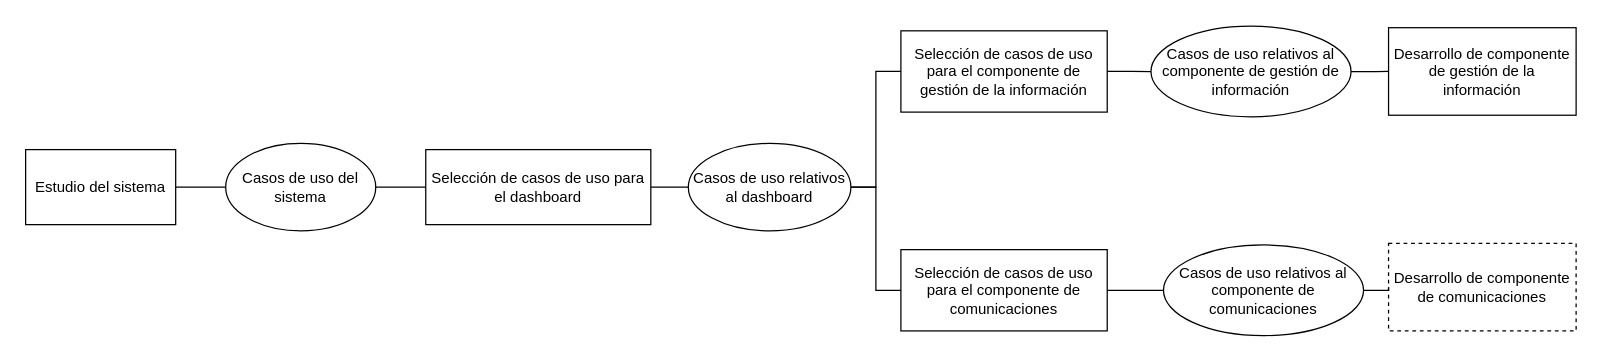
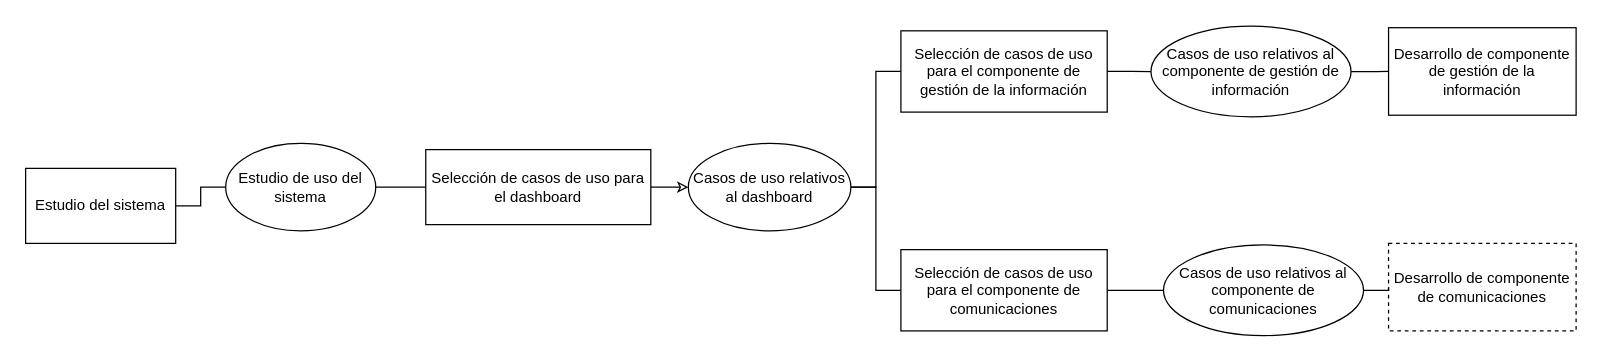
  <mxCell id="0" />
  <mxCell id="1" parent="0" />
  <mxCell id="2" value="Desarrollo de componente de gestión de la información" style="rounded=0;whiteSpace=wrap;html=1;" vertex="1" parent="1"><mxGeometry x="1110" y="21.5" width="150" height="70" as="geometry" /></mxCell>
  <mxCell id="3" value="Desarrollo de componente de comunicaciones" style="rounded=0;whiteSpace=wrap;html=1;dashed=1;" vertex="1" parent="1"><mxGeometry x="1110" y="194" width="150" height="70" as="geometry" /></mxCell>
  <mxCell id="4" style="edgeStyle=orthogonalEdgeStyle;rounded=0;orthogonalLoop=1;jettySize=auto;html=1;exitX=1;exitY=0.5;exitDx=0;exitDy=0;endArrow=none;endFill=0;" edge="1" parent="1" source="5" target="7"><mxGeometry relative="1" as="geometry"><mxPoint x="180" y="148.588" as="targetPoint" /></mxGeometry></mxCell>
- <mxCell id="5" value="Estudio del sistema" style="rounded=0;whiteSpace=wrap;html=1;" vertex="1" parent="1"><mxGeometry x="20" y="119" width="120" height="60" as="geometry" /></mxCell>
+ <mxCell id="5" value="Estudio del sistema" style="rounded=0;whiteSpace=wrap;html=1;" vertex="1" parent="1"><mxGeometry x="20" y="134" width="120" height="60" as="geometry" /></mxCell>
  <mxCell id="6" style="edgeStyle=orthogonalEdgeStyle;rounded=0;orthogonalLoop=1;jettySize=auto;html=1;endArrow=none;endFill=0;" edge="1" parent="1" source="7" target="9"><mxGeometry relative="1" as="geometry" /></mxCell>
- <mxCell id="7" value="Casos de uso del sistema" style="ellipse;whiteSpace=wrap;html=1;" vertex="1" parent="1"><mxGeometry x="180" y="114" width="120" height="70" as="geometry" /></mxCell>
- <mxCell id="8" style="edgeStyle=orthogonalEdgeStyle;rounded=0;orthogonalLoop=1;jettySize=auto;html=1;endArrow=none;endFill=0;" edge="1" parent="1" source="9" target="12"><mxGeometry relative="1" as="geometry" /></mxCell>
+ <mxCell id="7" value="Estudio de uso del sistema" style="ellipse;whiteSpace=wrap;html=1;" vertex="1" parent="1"><mxGeometry x="180" y="114" width="120" height="70" as="geometry" /></mxCell>
+ <mxCell id="8" style="edgeStyle=orthogonalEdgeStyle;rounded=0;orthogonalLoop=1;jettySize=auto;html=1;endArrow=classic;endFill=0;" edge="1" parent="1" source="9" target="12"><mxGeometry relative="1" as="geometry" /></mxCell>
  <mxCell id="9" value="Selección de casos de uso para el dashboard" style="rounded=0;whiteSpace=wrap;html=1;" vertex="1" parent="1"><mxGeometry x="340" y="119" width="180" height="60" as="geometry" /></mxCell>
  <mxCell id="10" value="" style="edgeStyle=orthogonalEdgeStyle;rounded=0;orthogonalLoop=1;jettySize=auto;html=1;entryX=0;entryY=0.5;entryDx=0;entryDy=0;endArrow=none;endFill=0;" edge="1" parent="1" source="12" target="14"><mxGeometry relative="1" as="geometry" /></mxCell>
  <mxCell id="11" style="edgeStyle=orthogonalEdgeStyle;rounded=0;orthogonalLoop=1;jettySize=auto;html=1;entryX=0;entryY=0.5;entryDx=0;entryDy=0;endArrow=none;endFill=0;" edge="1" parent="1" source="12" target="16"><mxGeometry relative="1" as="geometry" /></mxCell>
  <mxCell id="12" value="Casos de uso relativos al dashboard" style="ellipse;whiteSpace=wrap;html=1;" vertex="1" parent="1"><mxGeometry x="550" y="114" width="130" height="70" as="geometry" /></mxCell>
  <mxCell id="13" style="edgeStyle=orthogonalEdgeStyle;rounded=0;orthogonalLoop=1;jettySize=auto;html=1;endArrow=none;endFill=0;" edge="1" parent="1" source="14" target="18"><mxGeometry relative="1" as="geometry" /></mxCell>
  <mxCell id="14" value="Selección de casos de uso para el componente de gestión de la información" style="whiteSpace=wrap;html=1;" vertex="1" parent="1"><mxGeometry x="720" y="24" width="165" height="65" as="geometry" /></mxCell>
  <mxCell id="15" style="edgeStyle=orthogonalEdgeStyle;rounded=0;orthogonalLoop=1;jettySize=auto;html=1;entryX=0;entryY=0.5;entryDx=0;entryDy=0;endArrow=none;endFill=0;" edge="1" parent="1" source="16" target="20"><mxGeometry relative="1" as="geometry" /></mxCell>
  <mxCell id="16" value="Selección de casos de uso para el componente de comunicaciones" style="whiteSpace=wrap;html=1;" vertex="1" parent="1"><mxGeometry x="720" y="199" width="165" height="65" as="geometry" /></mxCell>
  <mxCell id="17" style="edgeStyle=orthogonalEdgeStyle;rounded=0;orthogonalLoop=1;jettySize=auto;html=1;entryX=0;entryY=0.5;entryDx=0;entryDy=0;endArrow=none;endFill=0;" edge="1" parent="1" source="18" target="2"><mxGeometry relative="1" as="geometry" /></mxCell>
  <mxCell id="18" value="Casos de uso relativos al componente de gestión de información" style="ellipse;whiteSpace=wrap;html=1;" vertex="1" parent="1"><mxGeometry x="920" y="20.25" width="160" height="72.5" as="geometry" /></mxCell>
  <mxCell id="19" style="edgeStyle=orthogonalEdgeStyle;rounded=0;orthogonalLoop=1;jettySize=auto;html=1;entryX=0;entryY=0.5;entryDx=0;entryDy=0;endArrow=none;endFill=0;" edge="1" parent="1" source="20" target="3"><mxGeometry relative="1" as="geometry" /></mxCell>
  <mxCell id="20" value="Casos de uso relativos al componente de comunicaciones" style="ellipse;whiteSpace=wrap;html=1;" vertex="1" parent="1"><mxGeometry x="930" y="195.25" width="160" height="72.5" as="geometry" /></mxCell>
